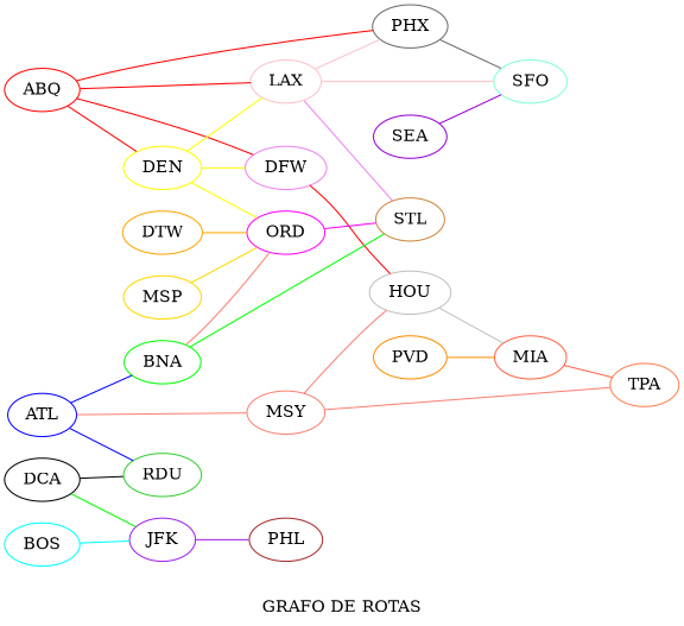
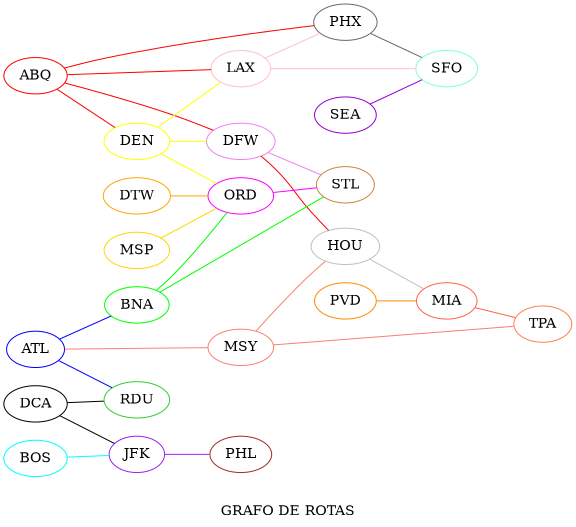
  graph {
    label="GRAFO DE ROTAS"
    rankdir=LR
    edge [color=red]
    ABQ [color=red]
    DEN [color=yellow]
    DFW [color=violet]
    LAX [color=pink]
    PHX [color=dimgray]
    ORD [color=magenta]
    STL [color=peru]
    HOU [color=gray]
    SFO [color=aquamarine]
    ATL [color=blue]
    BNA [color=green]
    MSY [color=salmon]
    RDU [color=limegreen]
    TPA [color=coral]
    BOS [color=cyan]
    JFK [color=purple]
    PHL [color=brown]
    DCA [color=black]
    MIA [color=tomato]
    DTW [color=orange]
    MSP [color=gold]
    PVD [color=darkorange]
    SEA [color=darkviolet]
    ABQ -- DEN
    ABQ -- DFW
    ABQ -- LAX
    ABQ -- PHX
    DEN -- DFW [color=yellow]
    DEN -- LAX [color=yellow]
    DEN -- ORD [color=yellow]
-   LAX -- STL [color=violet]
+   DFW -- STL [color=violet]
    DFW -- HOU
    LAX -- PHX [color=pink]
    LAX -- SFO [color=pink]
    PHX -- SFO [color=dimgray]
    ORD -- STL [color=magenta]
    HOU -- MIA [color=gray]
    ATL -- BNA [color=blue]
    ATL -- MSY [color=salmon]
    ATL -- RDU [color=blue]
-   BNA -- ORD [color=salmon]
+   BNA -- ORD [color=green]
    BNA -- STL [color=green]
    MSY -- HOU [color=salmon]
    MSY -- TPA [color=salmon]
    BOS -- JFK [color=cyan]
    JFK -- PHL [color=purple]
    DCA -- RDU [color=black]
-   DCA -- JFK [color=green]
+   DCA -- JFK [color=black]
    MIA -- TPA [color=tomato]
    DTW -- ORD [color=orange]
    MSP -- ORD [color=gold]
    PVD -- MIA [color=darkorange]
    SEA -- SFO [color=darkviolet]
  }
